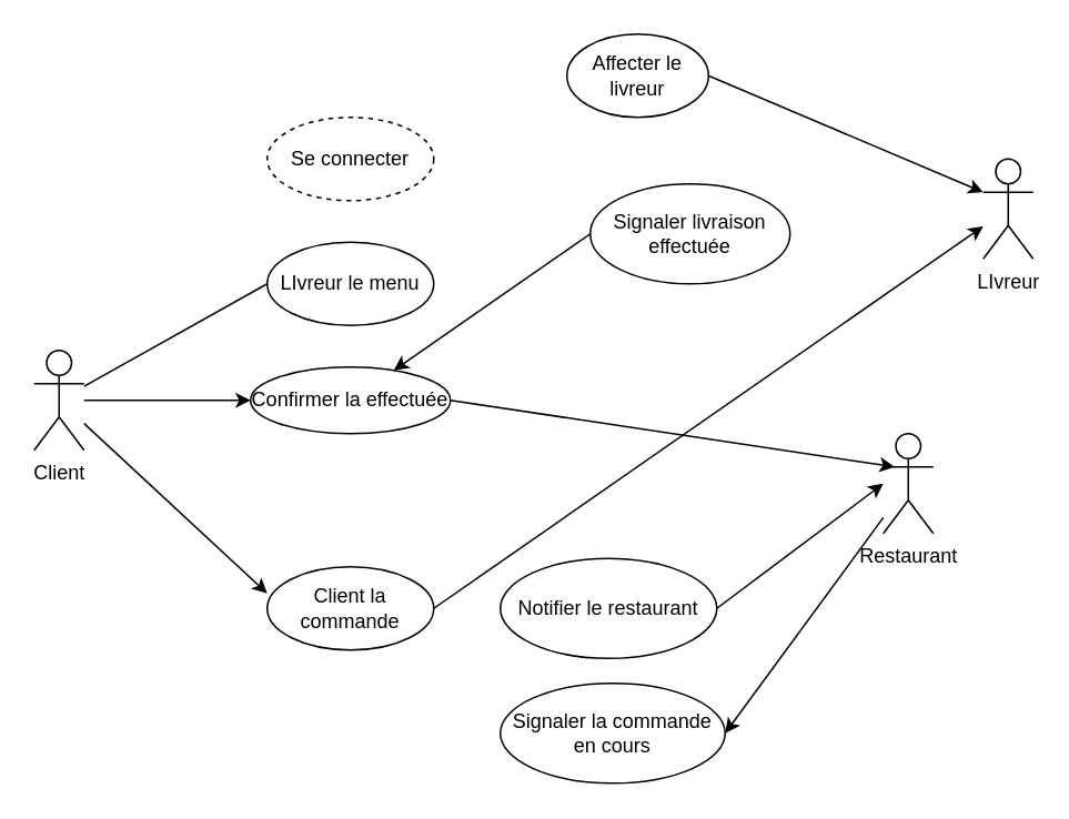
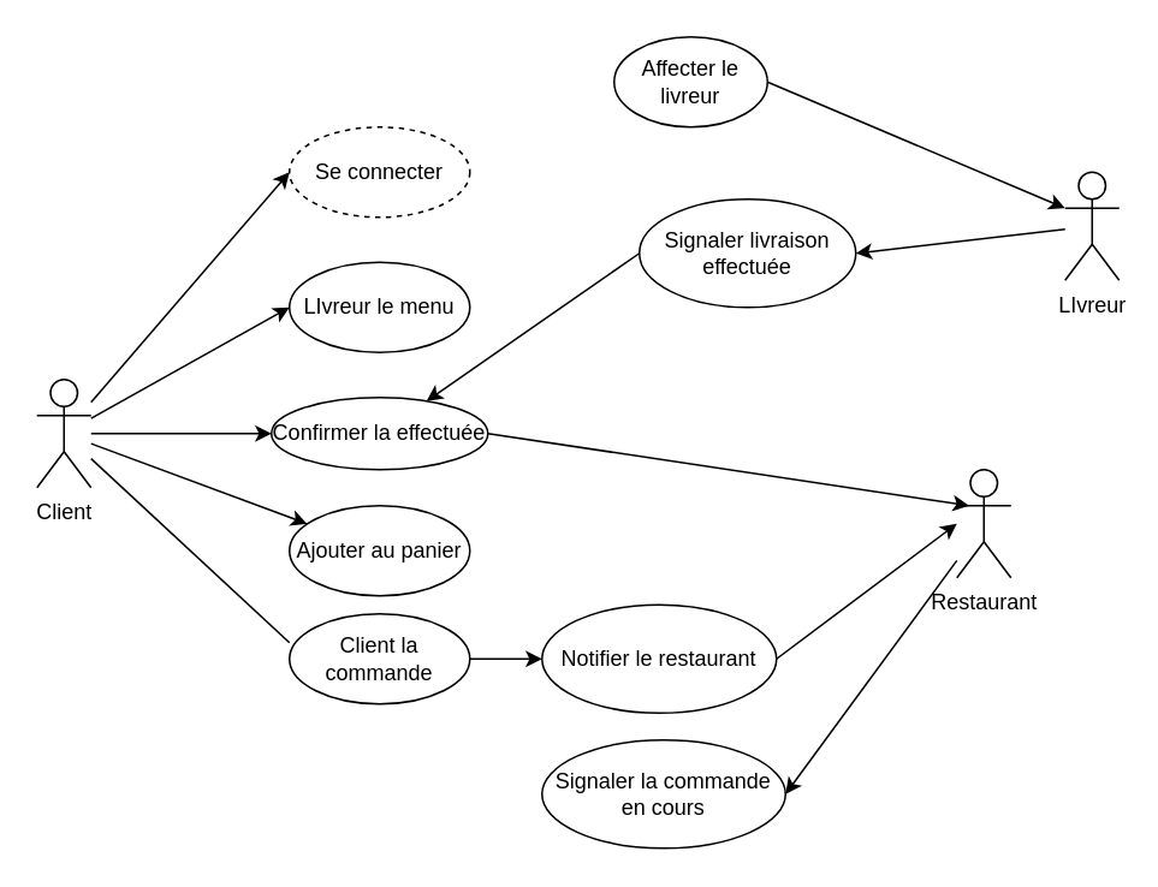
  <mxCell id="0" />
  <mxCell id="1" parent="0" />
  <mxCell id="2" value="Client" style="shape=umlActor;verticalLabelPosition=bottom;verticalAlign=top;html=1;outlineConnect=0;" vertex="1" parent="1"><mxGeometry x="20" y="210" width="30" height="60" as="geometry" /></mxCell>
  <mxCell id="3" value="Se connecter" style="ellipse;whiteSpace=wrap;html=1;dashed=1;" vertex="1" parent="1"><mxGeometry x="160" y="70" width="100" height="50" as="geometry" /></mxCell>
+ <mxCell id="4" value="" style="endArrow=classic;html=1;rounded=0;entryX=0;entryY=0.5;entryDx=0;entryDy=0;" edge="1" parent="1" source="2" target="3"><mxGeometry width="50" height="50" relative="1" as="geometry"><mxPoint x="50" y="240" as="sourcePoint" /><mxPoint x="100" y="190" as="targetPoint" /></mxGeometry></mxCell>
  <mxCell id="5" value="LIvreur le menu" style="ellipse;whiteSpace=wrap;html=1;" vertex="1" parent="1"><mxGeometry x="160" y="145" width="100" height="50" as="geometry" /></mxCell>
+ <mxCell id="6" value="Ajouter au panier" style="ellipse;whiteSpace=wrap;html=1;" vertex="1" parent="1"><mxGeometry x="160" y="280" width="100" height="50" as="geometry" /></mxCell>
  <mxCell id="7" value="Client la commande" style="ellipse;whiteSpace=wrap;html=1;" vertex="1" parent="1"><mxGeometry x="160" y="340" width="100" height="50" as="geometry" /></mxCell>
- <mxCell id="8" value="" style="endArrow=none;html=1;rounded=0;entryX=0;entryY=0.5;entryDx=0;entryDy=0;" edge="1" parent="1" source="2" target="5"><mxGeometry width="50" height="50" relative="1" as="geometry"><mxPoint x="110" y="250" as="sourcePoint" /><mxPoint x="160" y="200" as="targetPoint" /></mxGeometry></mxCell>
+ <mxCell id="8" value="" style="endArrow=classic;html=1;rounded=0;entryX=0;entryY=0.5;entryDx=0;entryDy=0;" edge="1" parent="1" source="2" target="5"><mxGeometry width="50" height="50" relative="1" as="geometry"><mxPoint x="110" y="250" as="sourcePoint" /><mxPoint x="160" y="200" as="targetPoint" /></mxGeometry></mxCell>
  <mxCell id="9" value="Notifier le restaurant" style="ellipse;whiteSpace=wrap;html=1;" vertex="1" parent="1"><mxGeometry x="300" y="335" width="130" height="60" as="geometry" /></mxCell>
- <mxCell id="11" value="" style="endArrow=classic;html=1;rounded=0;entryX=0;entryY=0.32;entryDx=0;entryDy=0;entryPerimeter=0;" edge="1" parent="1" source="2" target="7"><mxGeometry width="50" height="50" relative="1" as="geometry"><mxPoint x="60" y="300" as="sourcePoint" /><mxPoint x="110" y="250" as="targetPoint" /></mxGeometry></mxCell>
- <mxCell id="12" value="" style="endArrow=classic;html=1;rounded=0;exitX=1;exitY=0.5;exitDx=0;exitDy=0;" edge="1" parent="1" source="7" target="17"><mxGeometry width="50" height="50" relative="1" as="geometry"><mxPoint x="300" y="250" as="sourcePoint" /><mxPoint x="350" y="200" as="targetPoint" /></mxGeometry></mxCell>
+ <mxCell id="10" value="" style="endArrow=classic;html=1;rounded=0;" edge="1" parent="1" source="2" target="6"><mxGeometry width="50" height="50" relative="1" as="geometry"><mxPoint x="60" y="260" as="sourcePoint" /><mxPoint x="150" y="260" as="targetPoint" /></mxGeometry></mxCell>
+ <mxCell id="11" value="" style="endArrow=none;html=1;rounded=0;entryX=0;entryY=0.32;entryDx=0;entryDy=0;entryPerimeter=0;" edge="1" parent="1" source="2" target="7"><mxGeometry width="50" height="50" relative="1" as="geometry"><mxPoint x="60" y="300" as="sourcePoint" /><mxPoint x="110" y="250" as="targetPoint" /></mxGeometry></mxCell>
+ <mxCell id="12" value="" style="endArrow=classic;html=1;rounded=0;exitX=1;exitY=0.5;exitDx=0;exitDy=0;entryX=0;entryY=0.5;entryDx=0;entryDy=0;" edge="1" parent="1" source="7" target="9"><mxGeometry width="50" height="50" relative="1" as="geometry"><mxPoint x="300" y="250" as="sourcePoint" /><mxPoint x="350" y="200" as="targetPoint" /></mxGeometry></mxCell>
  <mxCell id="13" value="Signaler la commande en cours" style="ellipse;whiteSpace=wrap;html=1;" vertex="1" parent="1"><mxGeometry x="300" y="410" width="135" height="60" as="geometry" /></mxCell>
  <mxCell id="14" value="Restaurant" style="shape=umlActor;verticalLabelPosition=bottom;verticalAlign=top;html=1;outlineConnect=0;" vertex="1" parent="1"><mxGeometry x="530" y="260" width="30" height="60" as="geometry" /></mxCell>
  <mxCell id="15" value="" style="endArrow=classic;html=1;rounded=0;exitX=1;exitY=0.5;exitDx=0;exitDy=0;" edge="1" parent="1" source="9"><mxGeometry width="50" height="50" relative="1" as="geometry"><mxPoint x="480" y="330" as="sourcePoint" /><mxPoint x="530" y="290" as="targetPoint" /></mxGeometry></mxCell>
  <mxCell id="16" value="" style="endArrow=classic;html=1;rounded=0;entryX=1;entryY=0.5;entryDx=0;entryDy=0;" edge="1" parent="1" source="14" target="13"><mxGeometry width="50" height="50" relative="1" as="geometry"><mxPoint x="470" y="400" as="sourcePoint" /><mxPoint x="490" y="360" as="targetPoint" /></mxGeometry></mxCell>
  <mxCell id="17" value="LIvreur" style="shape=umlActor;verticalLabelPosition=bottom;verticalAlign=top;html=1;outlineConnect=0;" vertex="1" parent="1"><mxGeometry x="590" y="95" width="30" height="60" as="geometry" /></mxCell>
  <mxCell id="18" value="Affecter le livreur" style="ellipse;whiteSpace=wrap;html=1;" vertex="1" parent="1"><mxGeometry x="340" y="20" width="85" height="50" as="geometry" /></mxCell>
  <mxCell id="19" value="" style="endArrow=classic;html=1;rounded=0;entryX=0;entryY=0.333;entryDx=0;entryDy=0;entryPerimeter=0;exitX=1;exitY=0.5;exitDx=0;exitDy=0;" edge="1" parent="1" source="18" target="17"><mxGeometry width="50" height="50" relative="1" as="geometry"><mxPoint x="290" y="190" as="sourcePoint" /><mxPoint x="340" y="140" as="targetPoint" /></mxGeometry></mxCell>
  <mxCell id="20" value="Signaler livraison effectuée" style="ellipse;whiteSpace=wrap;html=1;" vertex="1" parent="1"><mxGeometry x="354" y="110" width="120" height="60" as="geometry" /></mxCell>
+ <mxCell id="21" value="" style="endArrow=classic;html=1;rounded=0;entryX=1;entryY=0.5;entryDx=0;entryDy=0;" edge="1" parent="1" source="17" target="20"><mxGeometry width="50" height="50" relative="1" as="geometry"><mxPoint x="290" y="280" as="sourcePoint" /><mxPoint x="340" y="230" as="targetPoint" /></mxGeometry></mxCell>
  <mxCell id="22" value="" style="endArrow=classic;html=1;rounded=0;exitX=0;exitY=0.5;exitDx=0;exitDy=0;" edge="1" parent="1" source="20" target="24"><mxGeometry width="50" height="50" relative="1" as="geometry"><mxPoint x="320" y="210" as="sourcePoint" /><mxPoint x="250" y="220" as="targetPoint" /></mxGeometry></mxCell>
  <mxCell id="23" value="" style="endArrow=classic;html=1;rounded=0;exitX=1;exitY=0.5;exitDx=0;exitDy=0;entryX=0.25;entryY=0.1;entryDx=0;entryDy=0;entryPerimeter=0;" edge="1" parent="1" source="24"><mxGeometry width="50" height="50" relative="1" as="geometry"><mxPoint x="270" y="259.6" as="sourcePoint" /><mxPoint x="536.78" y="280" as="targetPoint" /></mxGeometry></mxCell>
  <mxCell id="24" value="Confirmer la effectuée" style="ellipse;whiteSpace=wrap;html=1;" vertex="1" parent="1"><mxGeometry x="150" y="220" width="120" height="40" as="geometry" /></mxCell>
  <mxCell id="25" value="" style="endArrow=classic;html=1;rounded=0;entryX=0;entryY=0.5;entryDx=0;entryDy=0;" edge="1" parent="1" source="2" target="24"><mxGeometry width="50" height="50" relative="1" as="geometry"><mxPoint x="290" y="280" as="sourcePoint" /><mxPoint x="340" y="230" as="targetPoint" /></mxGeometry></mxCell>
